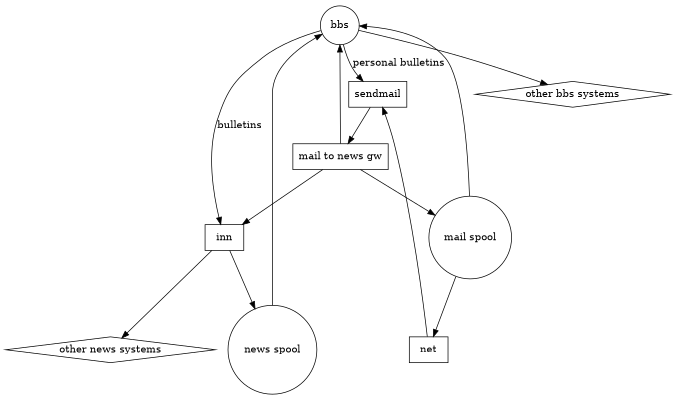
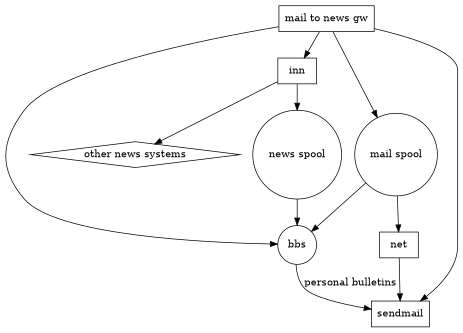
  digraph {
    node [shape=box]
    bbs [shape=circle]
    inn
    sendmail
-   "other bbs systems" [shape=diamond]
    "news spool" [shape=circle]
    "other news systems" [shape=diamond]
    "mail to news gw"
    net
    "mail spool" [shape=circle]
-   bbs -> inn [label=bulletins]
    bbs -> sendmail [label="personal bulletins"]
-   bbs -> "other bbs systems"
    inn -> "news spool"
    inn -> "other news systems"
-   sendmail -> "mail to news gw"
+   "mail to news gw" -> sendmail
    "news spool" -> bbs
    "mail to news gw" -> bbs
    "mail to news gw" -> inn
    "mail to news gw" -> "mail spool"
    net -> sendmail
    "mail spool" -> bbs
    "mail spool" -> net
  }
